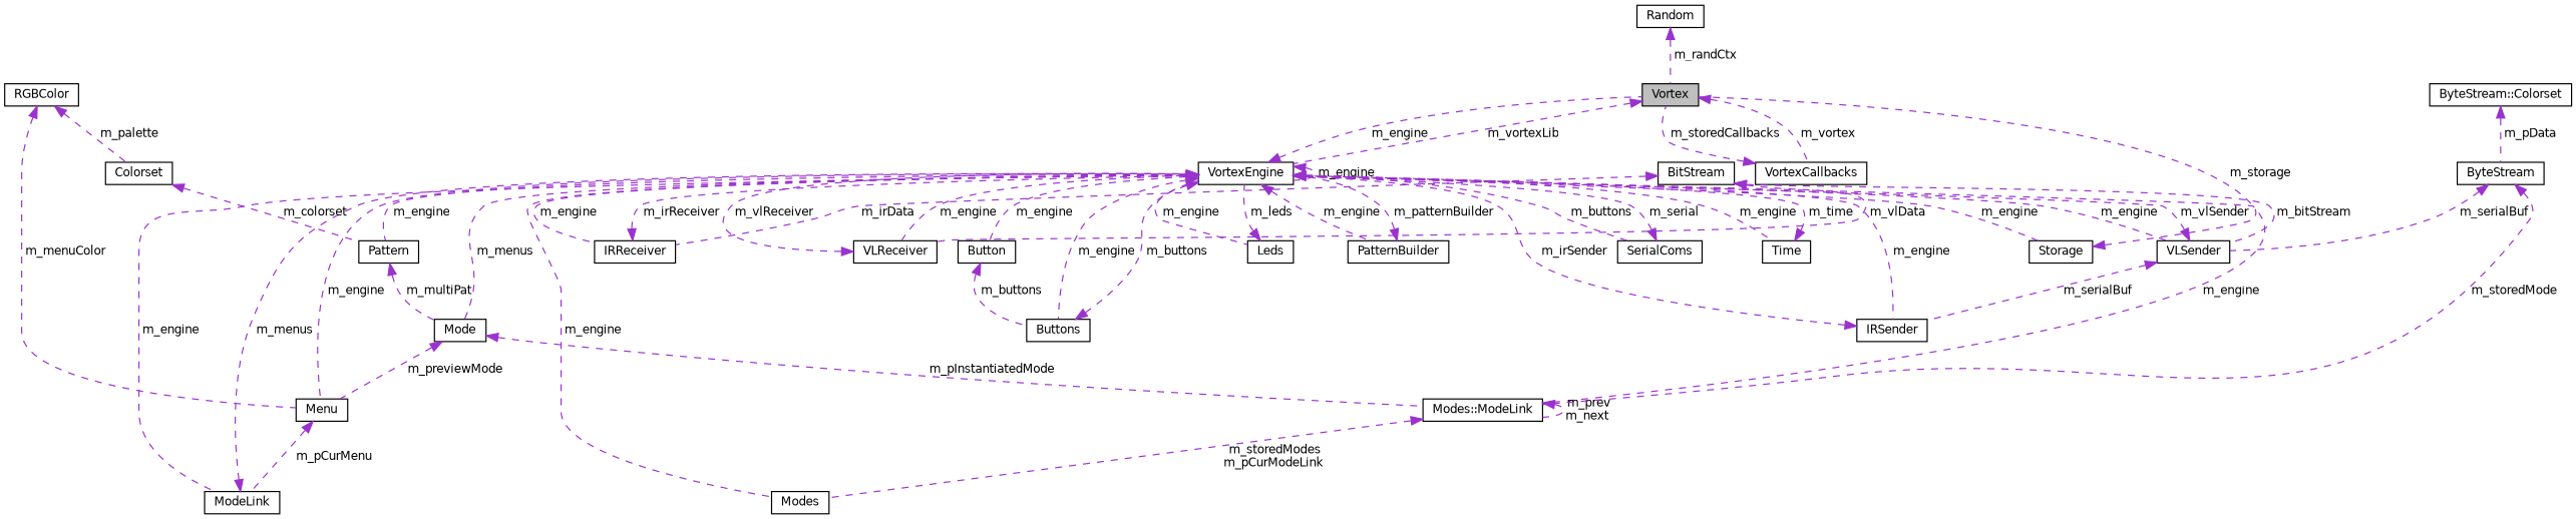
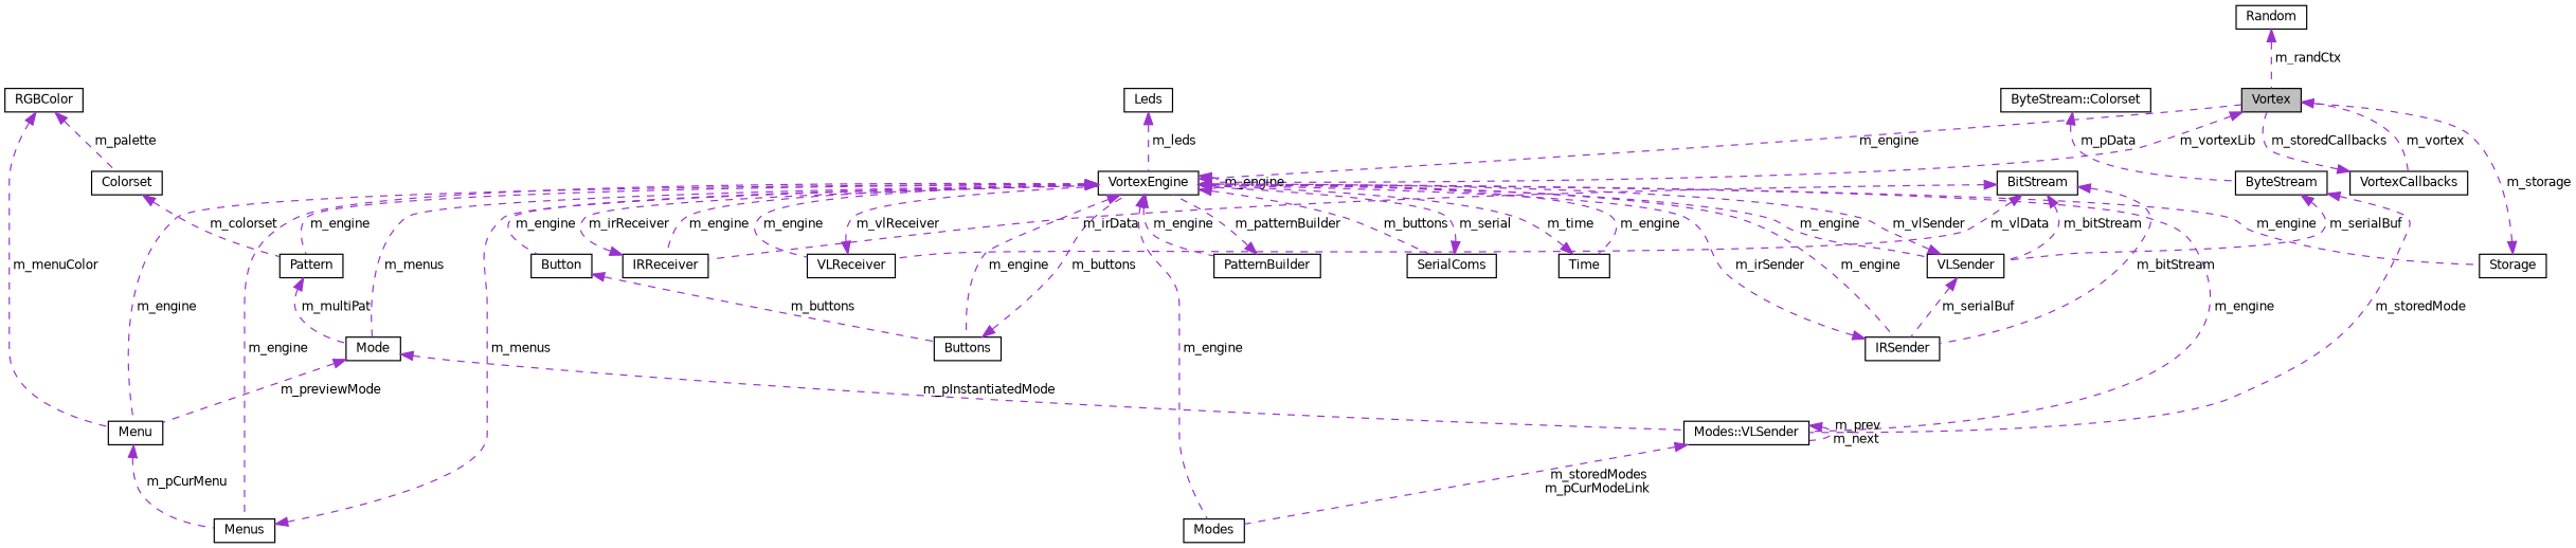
  digraph {
    rankdir=TB
    node [color=black fontname=Helvetica fontsize=10 shape=record]
    edge [color=darkorchid3 dir=back fontname=Helvetica fontsize=10 labelfontname=Helvetica labelfontsize=10 style=dashed]
    n1 [fillcolor=grey75 fontcolor=black height=0.2 label=Vortex style=filled width=0.4]
    n2 [height=0.2 label=VortexEngine width=0.4]
    n3 [height=0.2 label=VortexCallbacks width=0.4]
    n4 [height=0.2 label=VLReceiver width=0.4]
    n5 [height=0.2 label=Storage width=0.4]
    n6 [height=0.2 label=IRSender width=0.4]
    n7 [height=0.2 label=Buttons width=0.4]
    n8 [height=0.2 label=Button width=0.4]
    n9 [height=0.2 label=Leds width=0.4]
    n10 [height=0.2 label=PatternBuilder width=0.4]
    n11 [height=0.2 label=VLSender width=0.4]
    n12 [height=0.2 label=Modes width=0.4]
-   n13 [height=0.2 label="Modes::ModeLink" width=0.4]
+   n13 [height=0.2 label="Modes::VLSender" width=0.4]
    n14 [height=0.2 label=Mode width=0.4]
    n15 [height=0.2 label=Pattern width=0.4]
    n16 [height=0.2 label=SerialComs width=0.4]
    n17 [height=0.2 label=IRReceiver width=0.4]
    n18 [height=0.2 label=Time width=0.4]
-   n19 [height=0.2 label=ModeLink width=0.4]
+   n19 [height=0.2 label=Menus width=0.4]
    n20 [height=0.2 label=Menu width=0.4]
    n21 [height=0.2 label=Random width=0.4]
    n22 [height=0.2 label=BitStream width=0.4]
    n23 [height=0.2 label=ByteStream width=0.4]
    n24 [height=0.2 label="ByteStream::Colorset" width=0.4]
    n25 [height=0.2 label=Colorset width=0.4]
    n26 [height=0.2 label=RGBColor width=0.4]
    n1 -> n2 [label=" m_vortexLib"]
    n1 -> n3 [label=" m_vortex"]
    n2 -> n1 [label=" m_engine"]
    n2 -> n2 [label=" m_engine"]
    n2 -> n4 [label=" m_engine"]
    n2 -> n5 [label=" m_engine"]
    n2 -> n6 [label=" m_engine"]
    n2 -> n7 [label=" m_engine"]
    n2 -> n8 [label=" m_engine"]
-   n2 -> n9 [label=" m_engine"]
    n2 -> n10 [label=" m_engine"]
    n2 -> n11 [label=" m_engine"]
    n2 -> n12 [label=" m_engine"]
    n2 -> n13 [label=" m_engine"]
    n2 -> n14 [label=" m_menus"]
    n2 -> n15 [label=" m_engine"]
    n2 -> n16 [label=" m_buttons"]
    n2 -> n17 [label=" m_engine"]
    n2 -> n18 [label=" m_engine"]
    n2 -> n19 [label=" m_engine"]
    n2 -> n20 [label=" m_engine"]
    n3 -> n1 [label=" m_storedCallbacks"]
    n4 -> n2 [label=" m_vlReceiver"]
    n5 -> n1 [label=" m_storage"]
    n6 -> n2 [label=" m_irSender"]
    n7 -> n2 [label=" m_buttons"]
    n8 -> n7 [label=" m_buttons"]
    n9 -> n2 [label=" m_leds"]
    n10 -> n2 [label=" m_patternBuilder"]
    n11 -> n2 [label=" m_vlSender"]
    n11 -> n6 [label=" m_serialBuf"]
    n13 -> n12 [label=" m_storedModes\nm_pCurModeLink"]
    n13 -> n13 [label=" m_prev\nm_next"]
    n14 -> n13 [label=" m_pInstantiatedMode"]
    n14 -> n20 [label=" m_previewMode"]
    n15 -> n14 [label=" m_multiPat"]
    n16 -> n2 [label=" m_serial"]
    n17 -> n2 [label=" m_irReceiver"]
    n18 -> n2 [label=" m_time"]
    n19 -> n2 [label=" m_menus"]
    n20 -> n19 [label=" m_pCurMenu"]
    n21 -> n1 [label=" m_randCtx"]
    n22 -> n4 [label=" m_vlData"]
+   n22 -> n6 [label=" m_bitStream"]
    n22 -> n11 [label=" m_bitStream"]
    n22 -> n17 [label=" m_irData"]
    n23 -> n11 [label=" m_serialBuf"]
    n23 -> n13 [label=" m_storedMode"]
    n24 -> n23 [label=" m_pData"]
    n25 -> n15 [label=" m_colorset"]
    n26 -> n20 [label=" m_menuColor"]
    n26 -> n25 [label=" m_palette"]
  }
